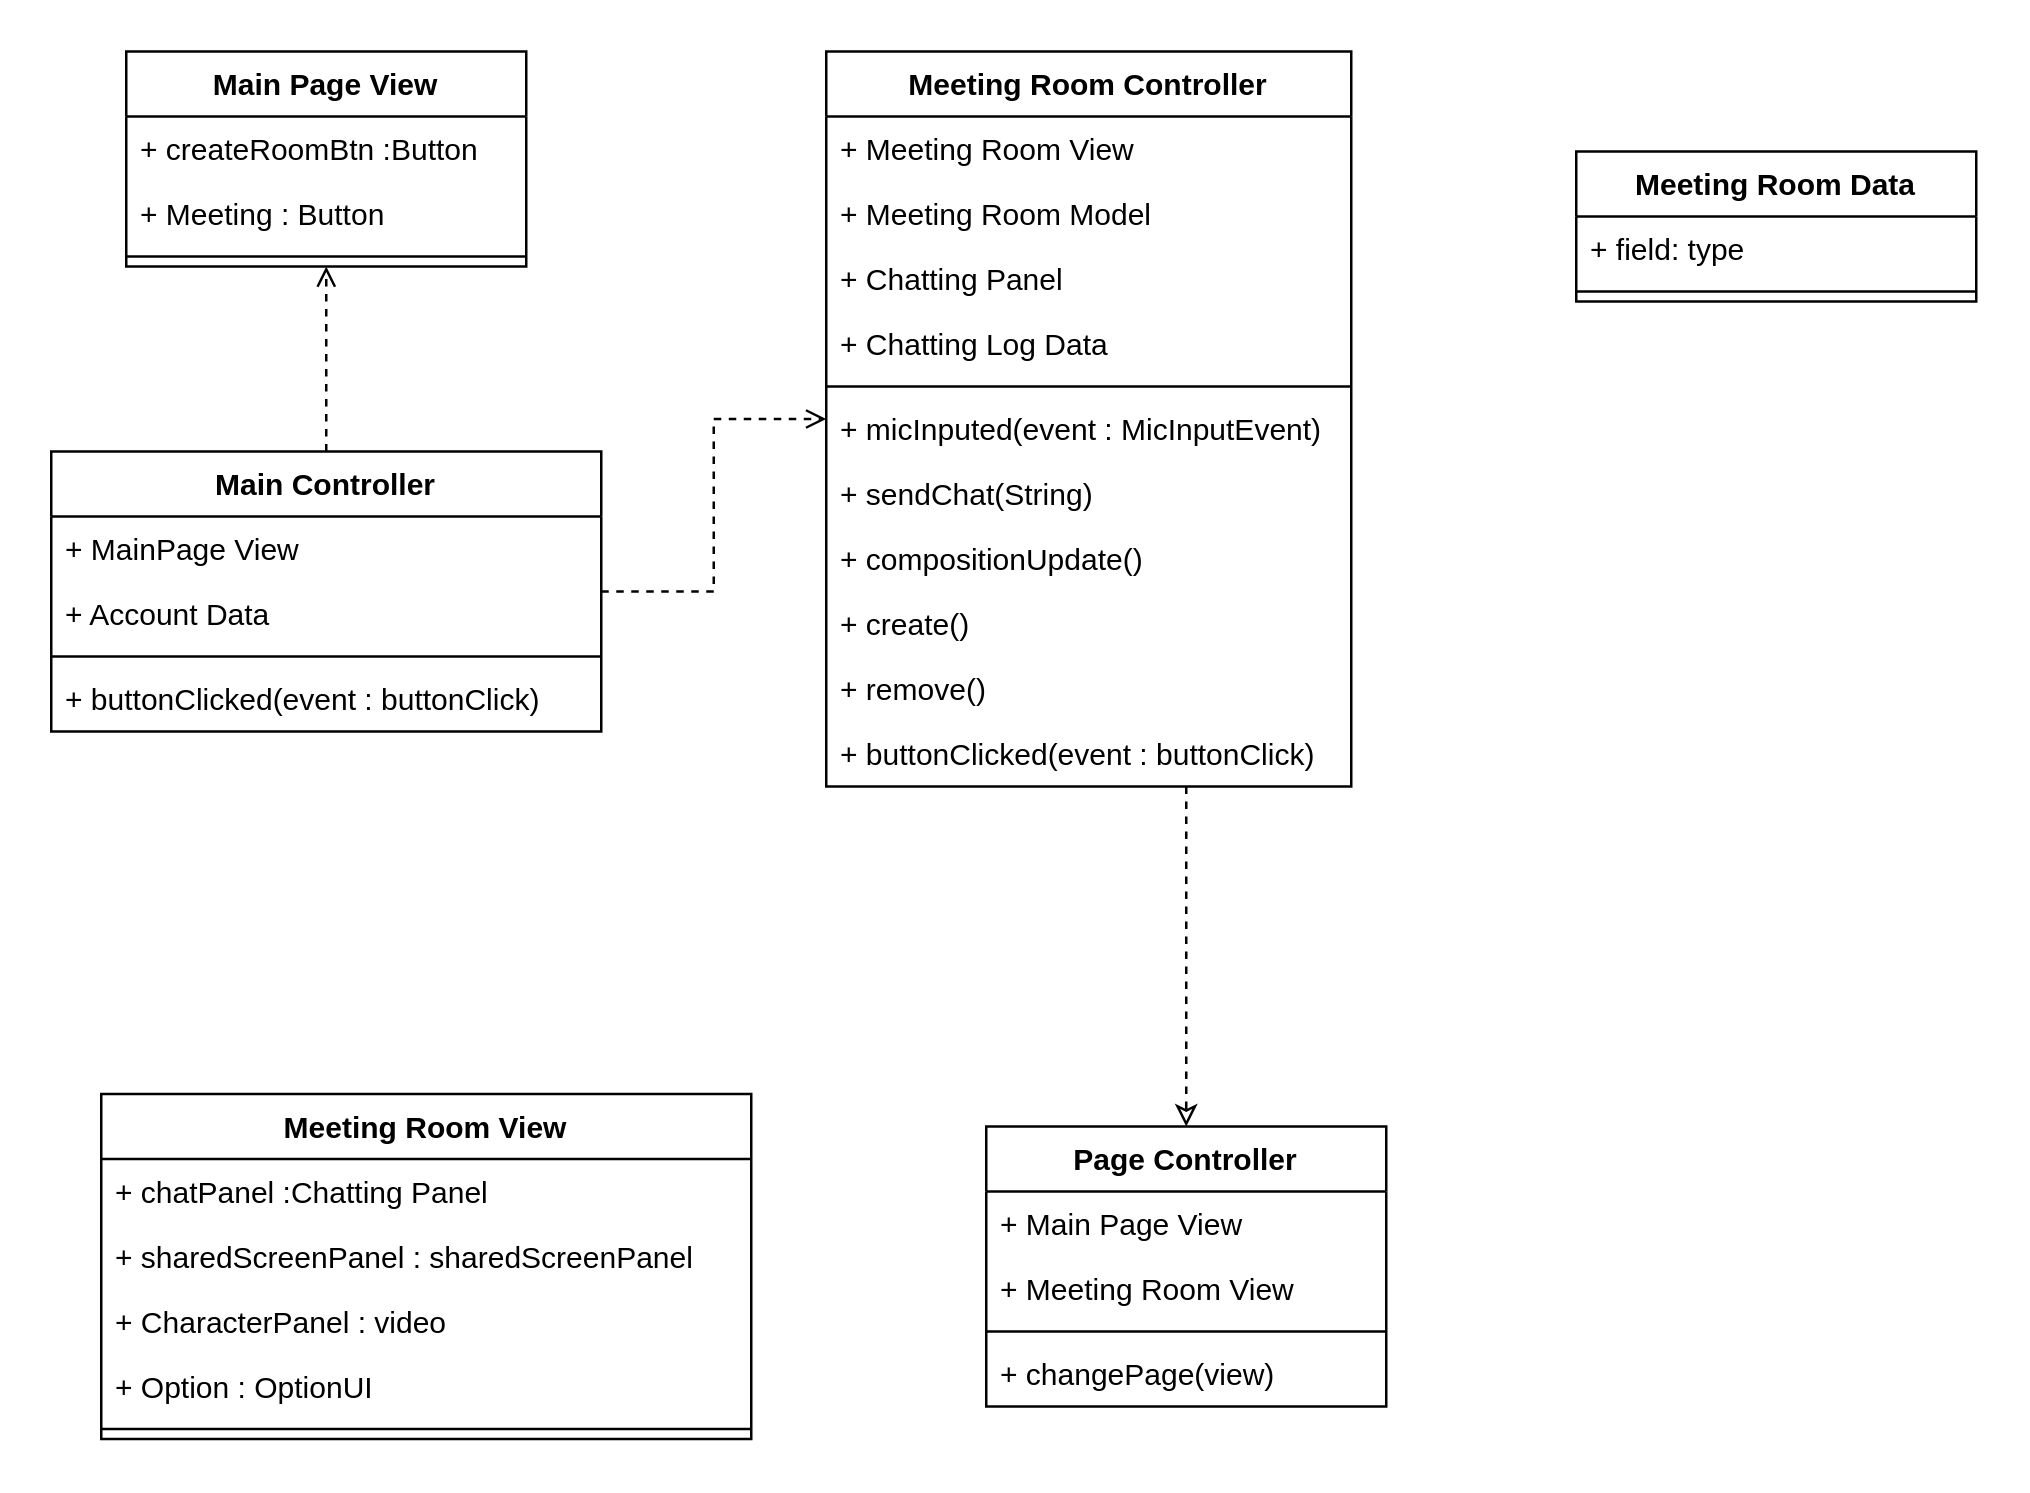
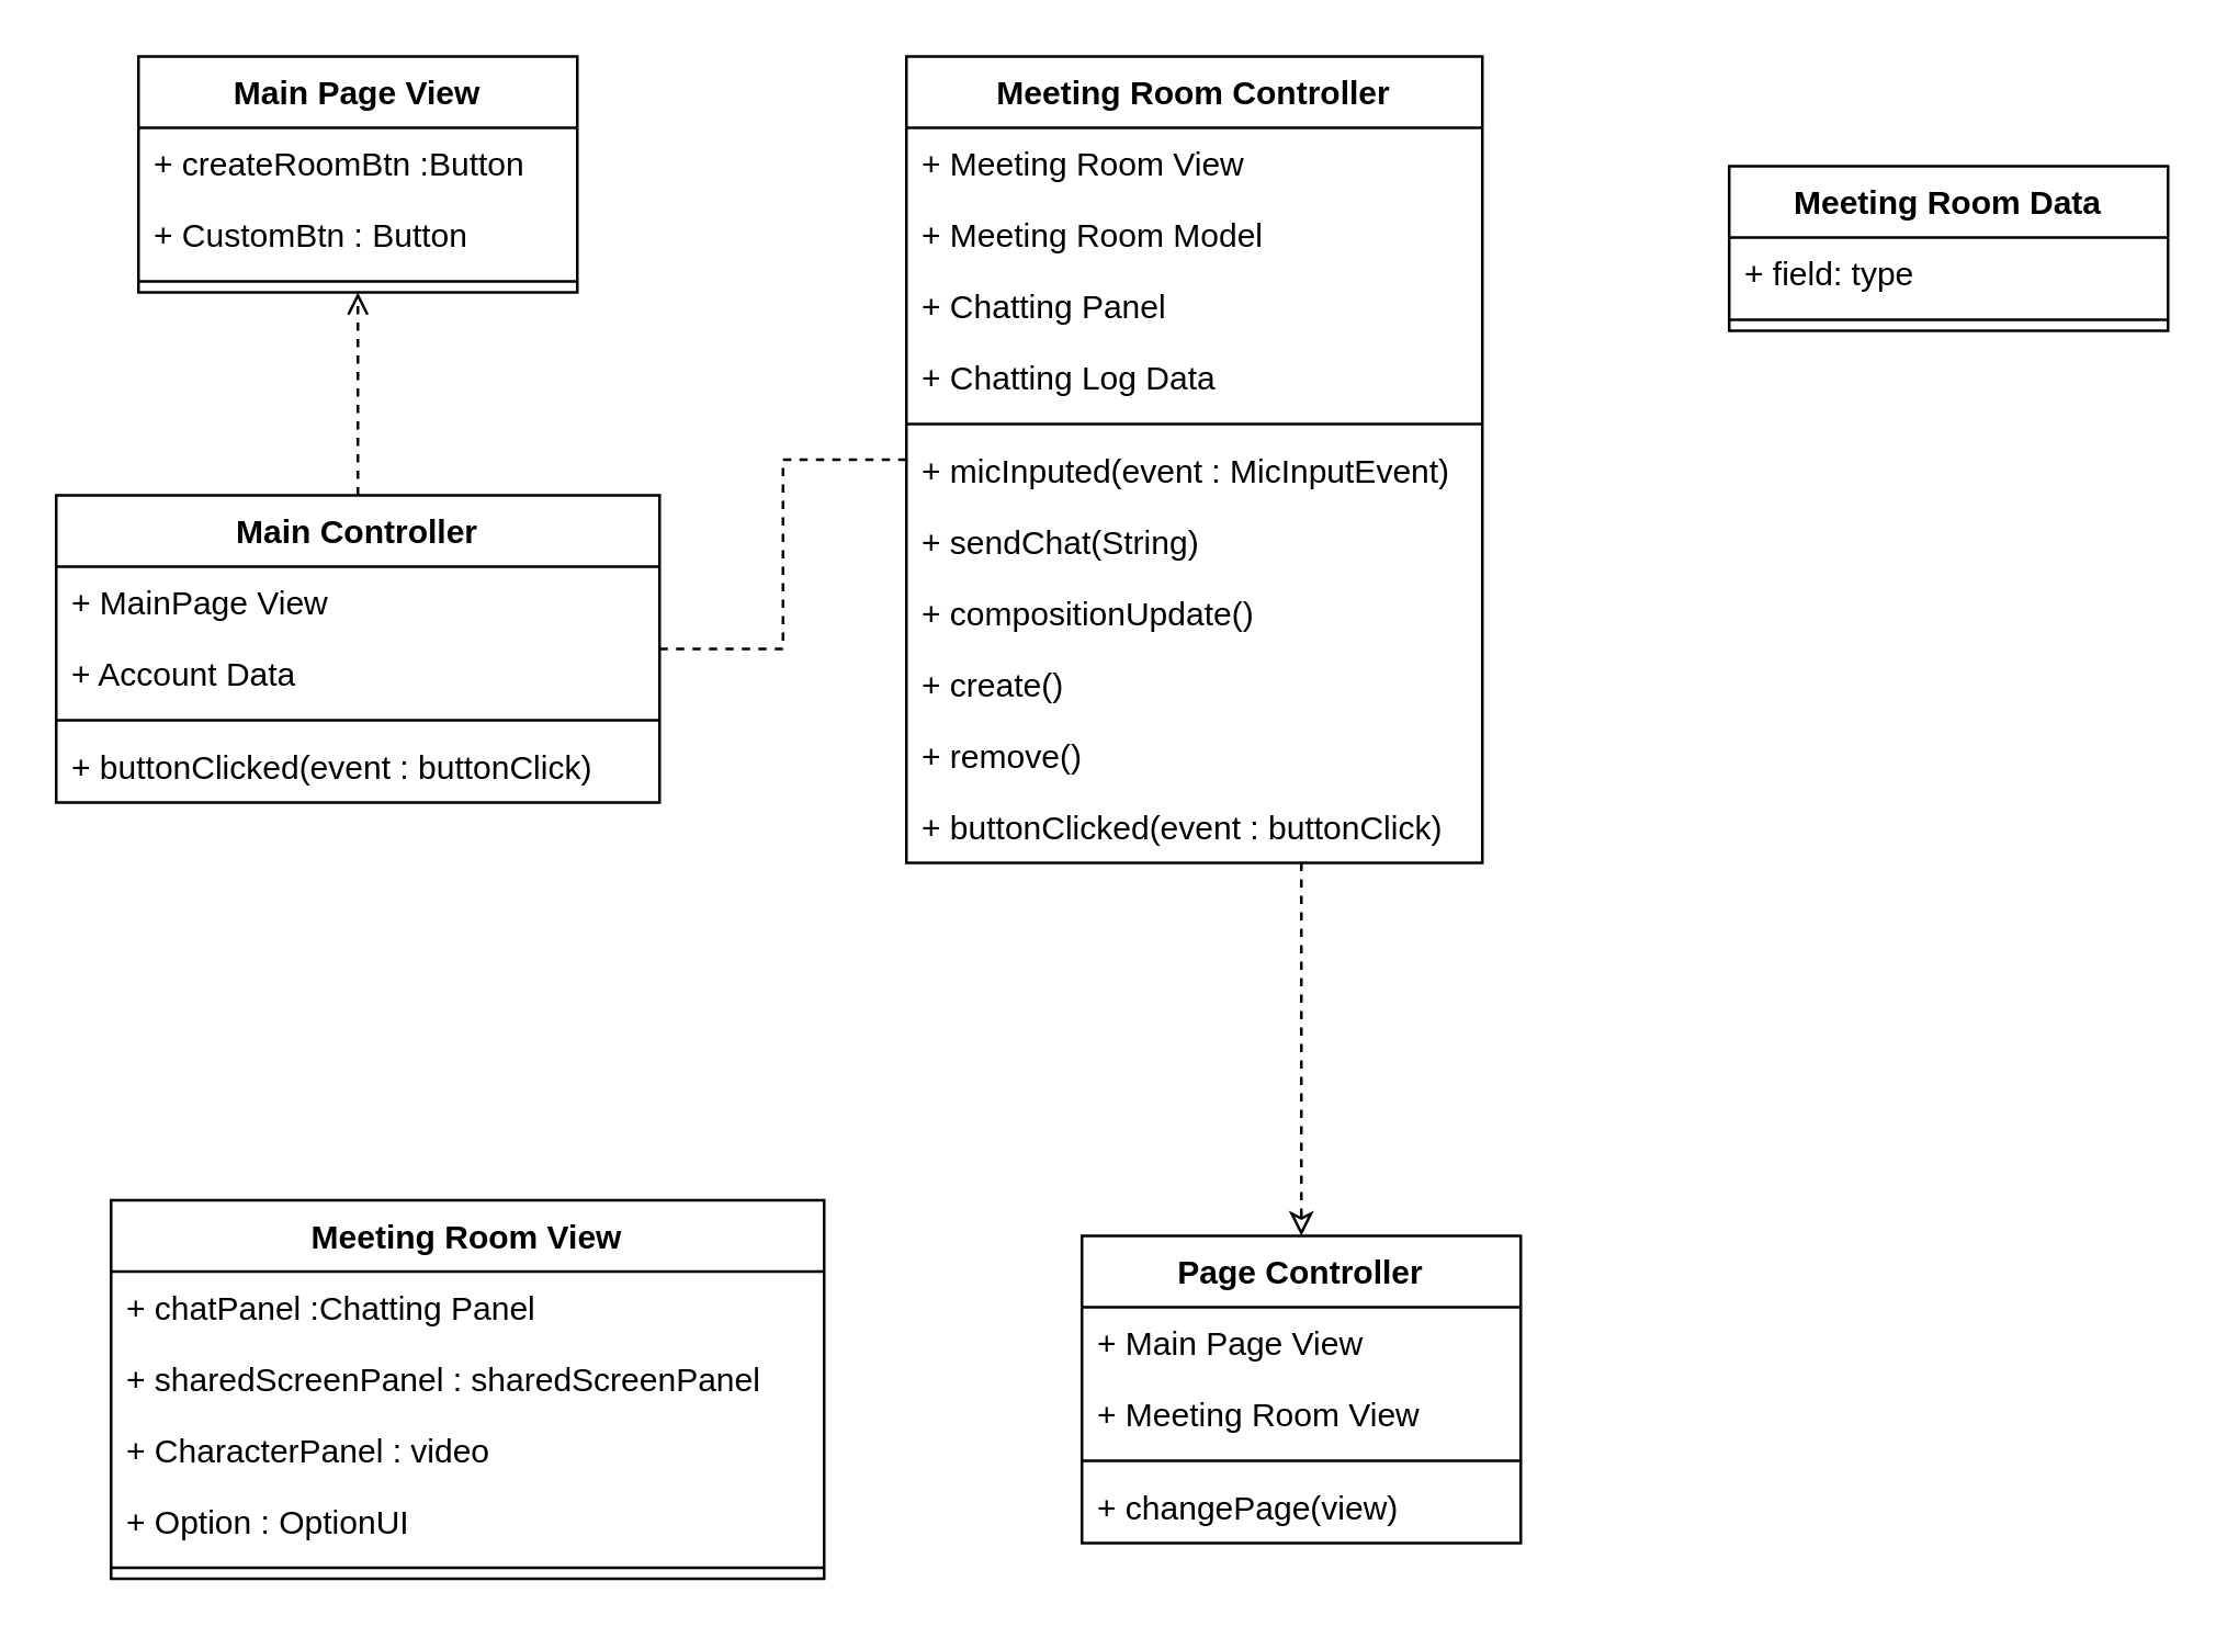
  <mxCell id="0" />
  <mxCell id="1" parent="0" />
  <mxCell id="2" style="edgeStyle=orthogonalEdgeStyle;rounded=0;orthogonalLoop=1;jettySize=auto;html=1;endArrow=classic;endFill=0;dashed=1;" parent="1" source="3" target="32" edge="1"><mxGeometry relative="1" as="geometry"><Array as="points"><mxPoint x="474" y="350" /><mxPoint x="474" y="350" /></Array></mxGeometry></mxCell>
  <mxCell id="3" value="Meeting Room Controller" style="swimlane;fontStyle=1;align=center;verticalAlign=top;childLayout=stackLayout;horizontal=1;startSize=26;horizontalStack=0;resizeParent=1;resizeParentMax=0;resizeLast=0;collapsible=1;marginBottom=0;" parent="1" vertex="1"><mxGeometry x="330" y="20" width="210" height="294" as="geometry" /></mxCell>
  <mxCell id="4" value="+ Meeting Room View" style="text;strokeColor=none;fillColor=none;align=left;verticalAlign=top;spacingLeft=4;spacingRight=4;overflow=hidden;rotatable=0;points=[[0,0.5],[1,0.5]];portConstraint=eastwest;" parent="3" vertex="1"><mxGeometry y="26" width="210" height="26" as="geometry" /></mxCell>
  <mxCell id="5" value="+ Meeting Room Model" style="text;strokeColor=none;fillColor=none;align=left;verticalAlign=top;spacingLeft=4;spacingRight=4;overflow=hidden;rotatable=0;points=[[0,0.5],[1,0.5]];portConstraint=eastwest;" parent="3" vertex="1"><mxGeometry y="52" width="210" height="26" as="geometry" /></mxCell>
  <mxCell id="6" value="+ Chatting Panel" style="text;strokeColor=none;fillColor=none;align=left;verticalAlign=top;spacingLeft=4;spacingRight=4;overflow=hidden;rotatable=0;points=[[0,0.5],[1,0.5]];portConstraint=eastwest;" parent="3" vertex="1"><mxGeometry y="78" width="210" height="26" as="geometry" /></mxCell>
  <mxCell id="7" value="+ Chatting Log Data" style="text;strokeColor=none;fillColor=none;align=left;verticalAlign=top;spacingLeft=4;spacingRight=4;overflow=hidden;rotatable=0;points=[[0,0.5],[1,0.5]];portConstraint=eastwest;" parent="3" vertex="1"><mxGeometry y="104" width="210" height="26" as="geometry" /></mxCell>
  <mxCell id="8" value="" style="line;strokeWidth=1;fillColor=none;align=left;verticalAlign=middle;spacingTop=-1;spacingLeft=3;spacingRight=3;rotatable=0;labelPosition=right;points=[];portConstraint=eastwest;" parent="3" vertex="1"><mxGeometry y="130" width="210" height="8" as="geometry" /></mxCell>
  <mxCell id="9" value="+ micInputed(event : MicInputEvent)" style="text;strokeColor=none;fillColor=none;align=left;verticalAlign=top;spacingLeft=4;spacingRight=4;overflow=hidden;rotatable=0;points=[[0,0.5],[1,0.5]];portConstraint=eastwest;" parent="3" vertex="1"><mxGeometry y="138" width="210" height="26" as="geometry" /></mxCell>
  <mxCell id="10" value="+ sendChat(String)" style="text;strokeColor=none;fillColor=none;align=left;verticalAlign=top;spacingLeft=4;spacingRight=4;overflow=hidden;rotatable=0;points=[[0,0.5],[1,0.5]];portConstraint=eastwest;" parent="3" vertex="1"><mxGeometry y="164" width="210" height="26" as="geometry" /></mxCell>
  <mxCell id="11" value="+ compositionUpdate()" style="text;strokeColor=none;fillColor=none;align=left;verticalAlign=top;spacingLeft=4;spacingRight=4;overflow=hidden;rotatable=0;points=[[0,0.5],[1,0.5]];portConstraint=eastwest;" parent="3" vertex="1"><mxGeometry y="190" width="210" height="26" as="geometry" /></mxCell>
  <mxCell id="12" value="+ create()" style="text;strokeColor=none;fillColor=none;align=left;verticalAlign=top;spacingLeft=4;spacingRight=4;overflow=hidden;rotatable=0;points=[[0,0.5],[1,0.5]];portConstraint=eastwest;" parent="3" vertex="1"><mxGeometry y="216" width="210" height="26" as="geometry" /></mxCell>
  <mxCell id="13" value="+ remove()" style="text;strokeColor=none;fillColor=none;align=left;verticalAlign=top;spacingLeft=4;spacingRight=4;overflow=hidden;rotatable=0;points=[[0,0.5],[1,0.5]];portConstraint=eastwest;" parent="3" vertex="1"><mxGeometry y="242" width="210" height="26" as="geometry" /></mxCell>
  <mxCell id="14" value="+ buttonClicked(event : buttonClick)" style="text;strokeColor=none;fillColor=none;align=left;verticalAlign=top;spacingLeft=4;spacingRight=4;overflow=hidden;rotatable=0;points=[[0,0.5],[1,0.5]];portConstraint=eastwest;" parent="3" vertex="1"><mxGeometry y="268" width="210" height="26" as="geometry" /></mxCell>
- <mxCell id="15" style="edgeStyle=orthogonalEdgeStyle;rounded=0;orthogonalLoop=1;jettySize=auto;html=1;dashed=1;endArrow=open;endFill=0;" parent="1" source="17" target="3" edge="1"><mxGeometry relative="1" as="geometry" /></mxCell>
+ <mxCell id="15" style="edgeStyle=orthogonalEdgeStyle;rounded=0;orthogonalLoop=1;jettySize=auto;html=1;dashed=1;endArrow=none;endFill=0;" parent="1" source="17" target="3" edge="1"><mxGeometry relative="1" as="geometry" /></mxCell>
  <mxCell id="16" style="edgeStyle=orthogonalEdgeStyle;rounded=0;orthogonalLoop=1;jettySize=auto;html=1;entryX=0.5;entryY=1;entryDx=0;entryDy=0;endArrow=open;endFill=0;dashed=1;" parent="1" source="17" target="22" edge="1"><mxGeometry relative="1" as="geometry" /></mxCell>
  <mxCell id="17" value="Main Controller" style="swimlane;fontStyle=1;align=center;verticalAlign=top;childLayout=stackLayout;horizontal=1;startSize=26;horizontalStack=0;resizeParent=1;resizeParentMax=0;resizeLast=0;collapsible=1;marginBottom=0;" parent="1" vertex="1"><mxGeometry x="20" y="180" width="220" height="112" as="geometry" /></mxCell>
  <mxCell id="18" value="+ MainPage View" style="text;strokeColor=none;fillColor=none;align=left;verticalAlign=top;spacingLeft=4;spacingRight=4;overflow=hidden;rotatable=0;points=[[0,0.5],[1,0.5]];portConstraint=eastwest;" parent="17" vertex="1"><mxGeometry y="26" width="220" height="26" as="geometry" /></mxCell>
  <mxCell id="19" value="+ Account Data" style="text;strokeColor=none;fillColor=none;align=left;verticalAlign=top;spacingLeft=4;spacingRight=4;overflow=hidden;rotatable=0;points=[[0,0.5],[1,0.5]];portConstraint=eastwest;" parent="17" vertex="1"><mxGeometry y="52" width="220" height="26" as="geometry" /></mxCell>
  <mxCell id="20" value="" style="line;strokeWidth=1;fillColor=none;align=left;verticalAlign=middle;spacingTop=-1;spacingLeft=3;spacingRight=3;rotatable=0;labelPosition=right;points=[];portConstraint=eastwest;" parent="17" vertex="1"><mxGeometry y="78" width="220" height="8" as="geometry" /></mxCell>
  <mxCell id="21" value="+ buttonClicked(event : buttonClick)" style="text;strokeColor=none;fillColor=none;align=left;verticalAlign=top;spacingLeft=4;spacingRight=4;overflow=hidden;rotatable=0;points=[[0,0.5],[1,0.5]];portConstraint=eastwest;" parent="17" vertex="1"><mxGeometry y="86" width="220" height="26" as="geometry" /></mxCell>
  <mxCell id="22" value="Main Page View" style="swimlane;fontStyle=1;align=center;verticalAlign=top;childLayout=stackLayout;horizontal=1;startSize=26;horizontalStack=0;resizeParent=1;resizeParentMax=0;resizeLast=0;collapsible=1;marginBottom=0;" parent="1" vertex="1"><mxGeometry x="50" y="20" width="160" height="86" as="geometry" /></mxCell>
  <mxCell id="23" value="+ createRoomBtn :Button" style="text;strokeColor=none;fillColor=none;align=left;verticalAlign=top;spacingLeft=4;spacingRight=4;overflow=hidden;rotatable=0;points=[[0,0.5],[1,0.5]];portConstraint=eastwest;" parent="22" vertex="1"><mxGeometry y="26" width="160" height="26" as="geometry" /></mxCell>
- <mxCell id="24" value="+ Meeting : Button" style="text;strokeColor=none;fillColor=none;align=left;verticalAlign=top;spacingLeft=4;spacingRight=4;overflow=hidden;rotatable=0;points=[[0,0.5],[1,0.5]];portConstraint=eastwest;" parent="22" vertex="1"><mxGeometry y="52" width="160" height="26" as="geometry" /></mxCell>
+ <mxCell id="24" value="+ CustomBtn : Button" style="text;strokeColor=none;fillColor=none;align=left;verticalAlign=top;spacingLeft=4;spacingRight=4;overflow=hidden;rotatable=0;points=[[0,0.5],[1,0.5]];portConstraint=eastwest;" parent="22" vertex="1"><mxGeometry y="52" width="160" height="26" as="geometry" /></mxCell>
  <mxCell id="25" value="" style="line;strokeWidth=1;fillColor=none;align=left;verticalAlign=middle;spacingTop=-1;spacingLeft=3;spacingRight=3;rotatable=0;labelPosition=right;points=[];portConstraint=eastwest;" parent="22" vertex="1"><mxGeometry y="78" width="160" height="8" as="geometry" /></mxCell>
  <mxCell id="26" value="Meeting Room View" style="swimlane;fontStyle=1;align=center;verticalAlign=top;childLayout=stackLayout;horizontal=1;startSize=26;horizontalStack=0;resizeParent=1;resizeParentMax=0;resizeLast=0;collapsible=1;marginBottom=0;" parent="1" vertex="1"><mxGeometry x="40" y="437" width="260" height="138" as="geometry" /></mxCell>
  <mxCell id="27" value="+ chatPanel :Chatting Panel" style="text;strokeColor=none;fillColor=none;align=left;verticalAlign=top;spacingLeft=4;spacingRight=4;overflow=hidden;rotatable=0;points=[[0,0.5],[1,0.5]];portConstraint=eastwest;" parent="26" vertex="1"><mxGeometry y="26" width="260" height="26" as="geometry" /></mxCell>
  <mxCell id="28" value="+ sharedScreenPanel : sharedScreenPanel" style="text;strokeColor=none;fillColor=none;align=left;verticalAlign=top;spacingLeft=4;spacingRight=4;overflow=hidden;rotatable=0;points=[[0,0.5],[1,0.5]];portConstraint=eastwest;" parent="26" vertex="1"><mxGeometry y="52" width="260" height="26" as="geometry" /></mxCell>
  <mxCell id="29" value="+ CharacterPanel : video" style="text;strokeColor=none;fillColor=none;align=left;verticalAlign=top;spacingLeft=4;spacingRight=4;overflow=hidden;rotatable=0;points=[[0,0.5],[1,0.5]];portConstraint=eastwest;" parent="26" vertex="1"><mxGeometry y="78" width="260" height="26" as="geometry" /></mxCell>
  <mxCell id="30" value="+ Option : OptionUI" style="text;strokeColor=none;fillColor=none;align=left;verticalAlign=top;spacingLeft=4;spacingRight=4;overflow=hidden;rotatable=0;points=[[0,0.5],[1,0.5]];portConstraint=eastwest;" parent="26" vertex="1"><mxGeometry y="104" width="260" height="26" as="geometry" /></mxCell>
  <mxCell id="31" value="" style="line;strokeWidth=1;fillColor=none;align=left;verticalAlign=middle;spacingTop=-1;spacingLeft=3;spacingRight=3;rotatable=0;labelPosition=right;points=[];portConstraint=eastwest;" parent="26" vertex="1"><mxGeometry y="130" width="260" height="8" as="geometry" /></mxCell>
  <mxCell id="32" value="Page Controller" style="swimlane;fontStyle=1;align=center;verticalAlign=top;childLayout=stackLayout;horizontal=1;startSize=26;horizontalStack=0;resizeParent=1;resizeParentMax=0;resizeLast=0;collapsible=1;marginBottom=0;" parent="1" vertex="1"><mxGeometry x="394" y="450" width="160" height="112" as="geometry" /></mxCell>
  <mxCell id="33" value="+ Main Page View" style="text;strokeColor=none;fillColor=none;align=left;verticalAlign=top;spacingLeft=4;spacingRight=4;overflow=hidden;rotatable=0;points=[[0,0.5],[1,0.5]];portConstraint=eastwest;" parent="32" vertex="1"><mxGeometry y="26" width="160" height="26" as="geometry" /></mxCell>
  <mxCell id="34" value="+ Meeting Room View" style="text;strokeColor=none;fillColor=none;align=left;verticalAlign=top;spacingLeft=4;spacingRight=4;overflow=hidden;rotatable=0;points=[[0,0.5],[1,0.5]];portConstraint=eastwest;" parent="32" vertex="1"><mxGeometry y="52" width="160" height="26" as="geometry" /></mxCell>
  <mxCell id="35" value="" style="line;strokeWidth=1;fillColor=none;align=left;verticalAlign=middle;spacingTop=-1;spacingLeft=3;spacingRight=3;rotatable=0;labelPosition=right;points=[];portConstraint=eastwest;" parent="32" vertex="1"><mxGeometry y="78" width="160" height="8" as="geometry" /></mxCell>
  <mxCell id="36" value="+ changePage(view)" style="text;strokeColor=none;fillColor=none;align=left;verticalAlign=top;spacingLeft=4;spacingRight=4;overflow=hidden;rotatable=0;points=[[0,0.5],[1,0.5]];portConstraint=eastwest;" parent="32" vertex="1"><mxGeometry y="86" width="160" height="26" as="geometry" /></mxCell>
  <mxCell id="37" value="Meeting Room Data" style="swimlane;fontStyle=1;align=center;verticalAlign=top;childLayout=stackLayout;horizontal=1;startSize=26;horizontalStack=0;resizeParent=1;resizeParentMax=0;resizeLast=0;collapsible=1;marginBottom=0;" parent="1" vertex="1"><mxGeometry x="630" y="60" width="160" height="60" as="geometry" /></mxCell>
  <mxCell id="38" value="+ field: type" style="text;strokeColor=none;fillColor=none;align=left;verticalAlign=top;spacingLeft=4;spacingRight=4;overflow=hidden;rotatable=0;points=[[0,0.5],[1,0.5]];portConstraint=eastwest;" parent="37" vertex="1"><mxGeometry y="26" width="160" height="26" as="geometry" /></mxCell>
  <mxCell id="39" value="" style="line;strokeWidth=1;fillColor=none;align=left;verticalAlign=middle;spacingTop=-1;spacingLeft=3;spacingRight=3;rotatable=0;labelPosition=right;points=[];portConstraint=eastwest;" parent="37" vertex="1"><mxGeometry y="52" width="160" height="8" as="geometry" /></mxCell>
